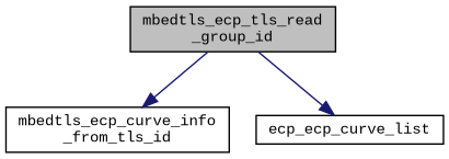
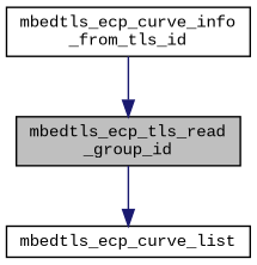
  digraph {
    fontname="Liberation Mono"
    rankdir=TB
    node [color=black fillcolor=white fontname="Liberation Mono" fontsize=10 shape=record style=filled]
    edge [color=midnightblue fontname="Liberation Mono" fontsize=10 labelfontname=Helvetica labelfontsize=10 style=solid]
    n1 [fillcolor=grey75 fontcolor=black height=0.2 label="mbedtls_ecp_tls_read\l_group_id" width=0.4]
    n2 [height=0.2 label="mbedtls_ecp_curve_info\l_from_tls_id" width=0.4]
-   n3 [height=0.2 label=ecp_ecp_curve_list width=0.4]
-   n1 -> n2
+   n3 [height=0.2 label=mbedtls_ecp_curve_list width=0.4]
+   n2 -> n1
    n1 -> n3
  }
